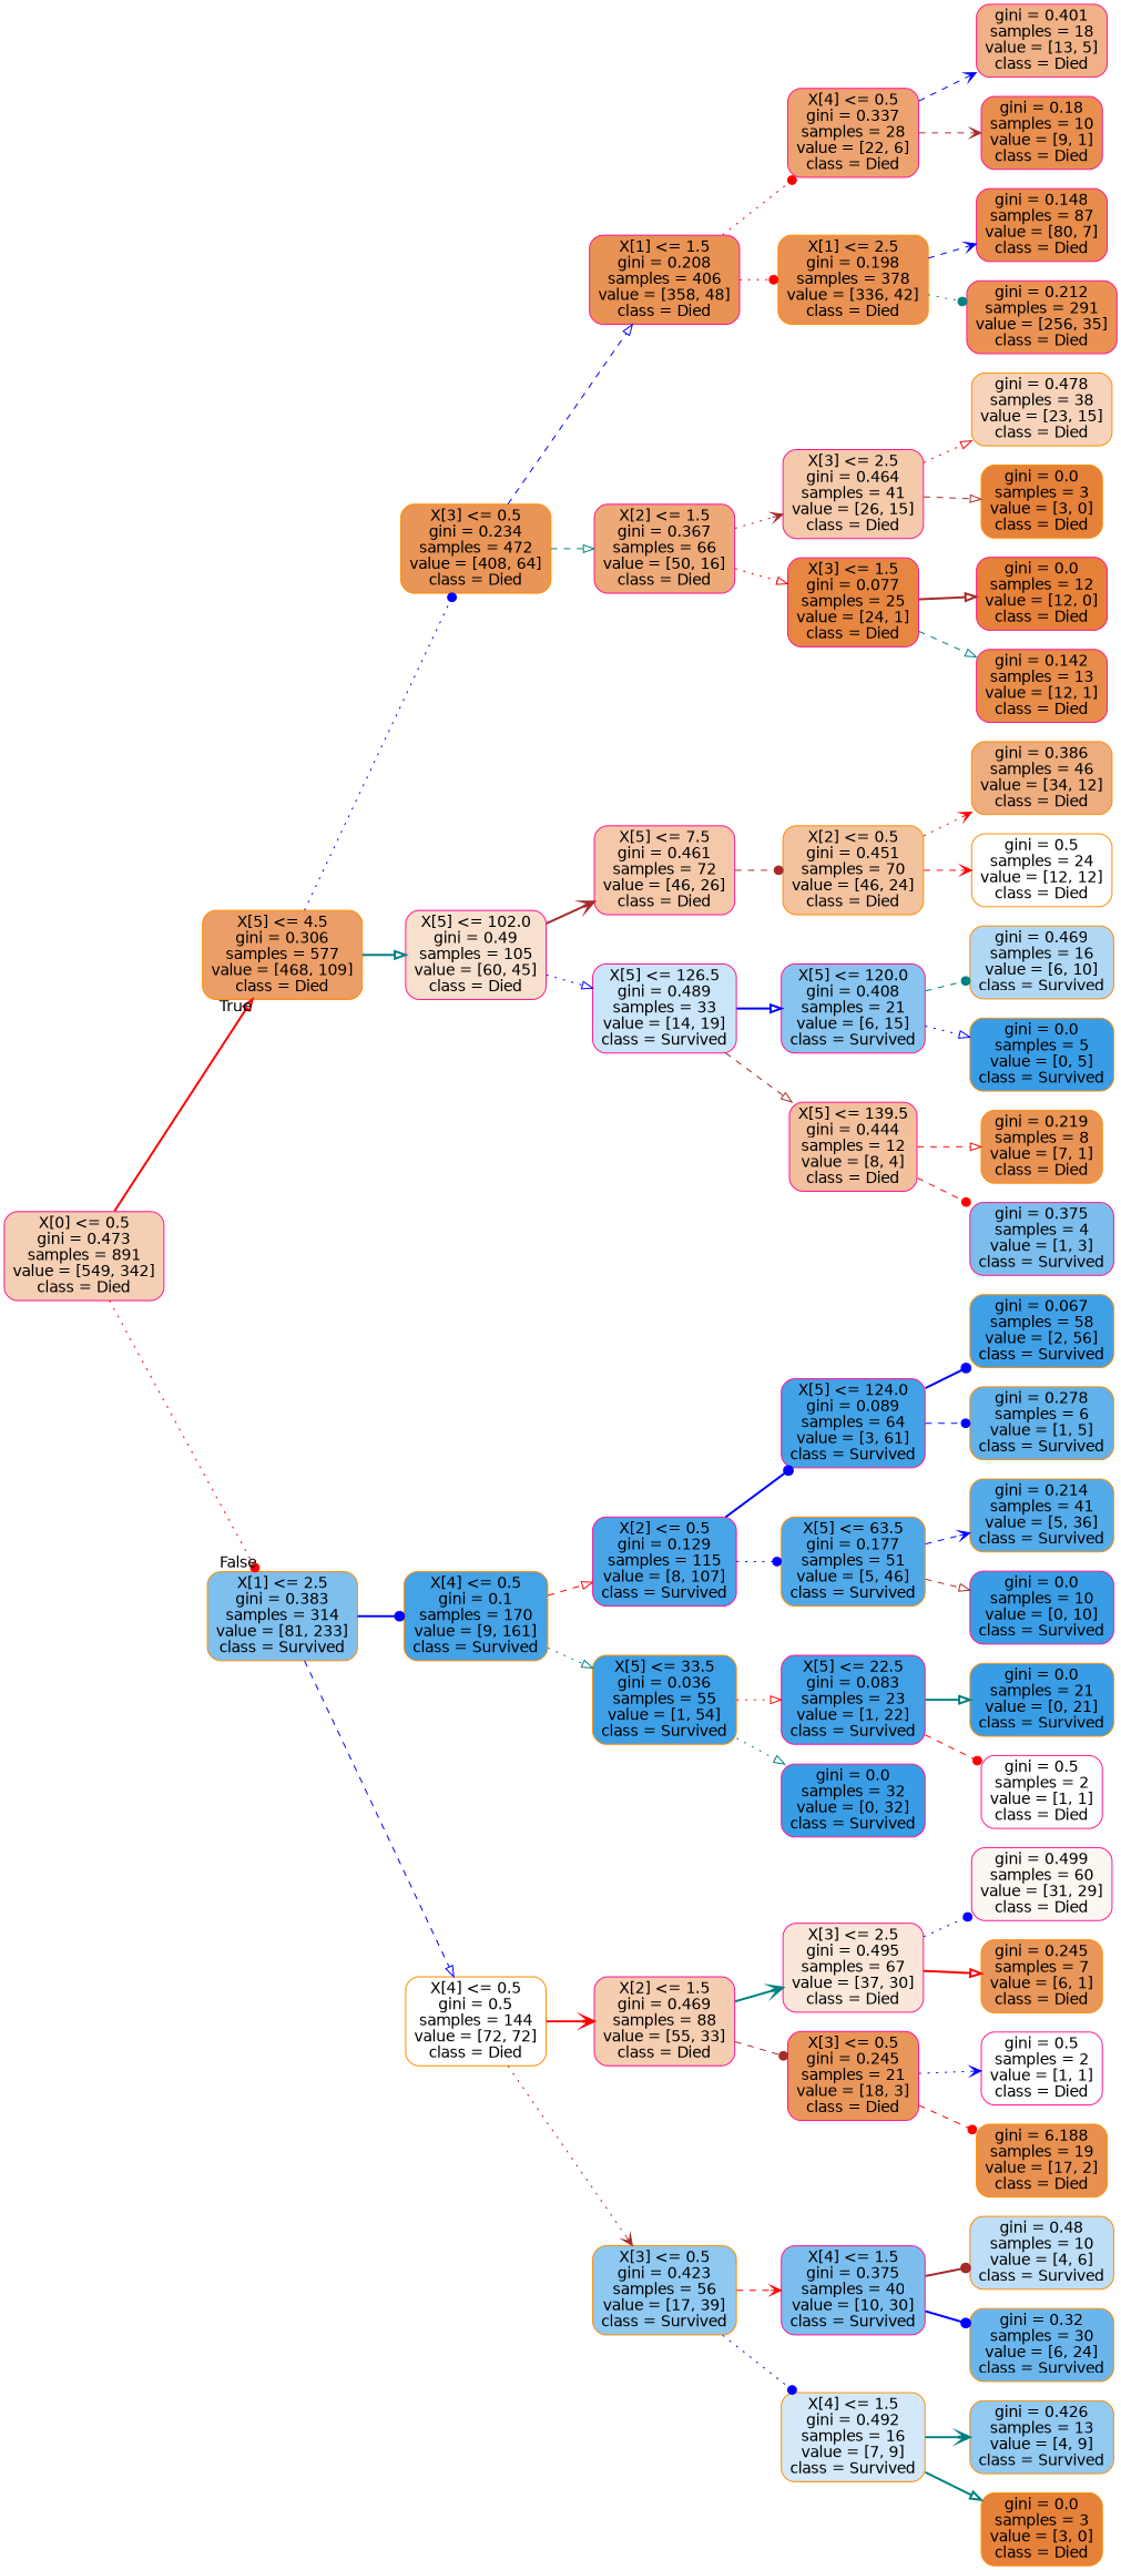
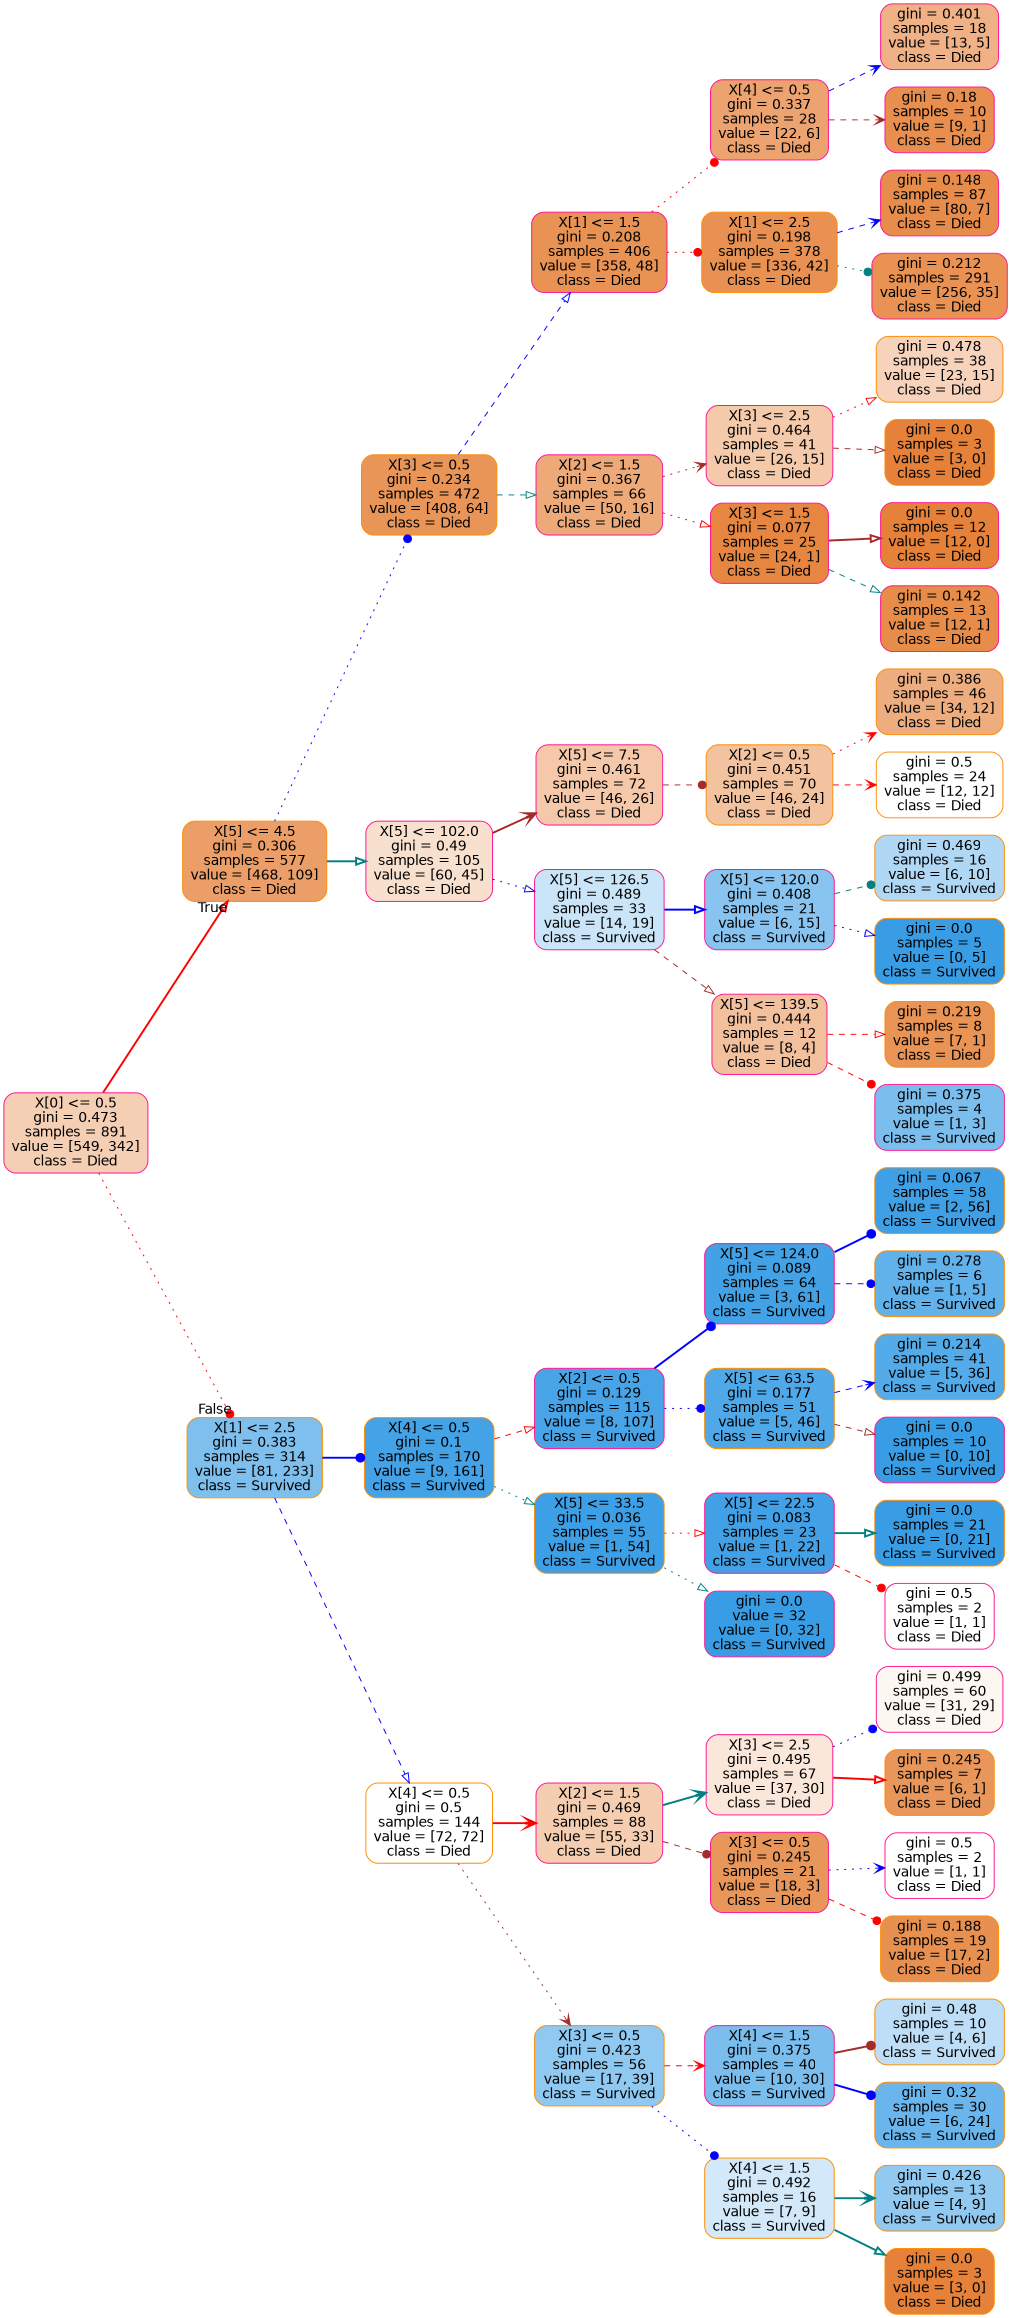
  digraph {
    rankdir=LR
    node [color=deeppink fillcolor="#ffffff" fontname=helvetica shape=box style="filled, rounded"]
    edge [arrowhead=onormal color=blue fontname=helvetica style=dashed]
    n1 [fillcolor="#f5cfb4" label="X[0] <= 0.5\ngini = 0.473\nsamples = 891\nvalue = [549, 342]\nclass = Died"]
    n2 [color=darkorange fillcolor="#eb9e67" label="X[5] <= 4.5\ngini = 0.306\nsamples = 577\nvalue = [468, 109]\nclass = Died"]
    n3 [color=darkorange fillcolor="#7ebfee" label="X[1] <= 2.5\ngini = 0.383\nsamples = 314\nvalue = [81, 233]\nclass = Survived"]
    n4 [color=darkorange fillcolor="#e99558" label="X[3] <= 0.5\ngini = 0.234\nsamples = 472\nvalue = [408, 64]\nclass = Died"]
    n5 [fillcolor="#f8e0ce" label="X[5] <= 102.0\ngini = 0.49\nsamples = 105\nvalue = [60, 45]\nclass = Died"]
    n6 [color=darkorange fillcolor="#44a2e6" label="X[4] <= 0.5\ngini = 0.1\nsamples = 170\nvalue = [9, 161]\nclass = Survived"]
    n7 [color=darkorange label="X[4] <= 0.5\ngini = 0.5\nsamples = 144\nvalue = [72, 72]\nclass = Died"]
    n8 [fillcolor="#e89254" label="X[1] <= 1.5\ngini = 0.208\nsamples = 406\nvalue = [358, 48]\nclass = Died"]
    n9 [fillcolor="#eda978" label="X[2] <= 1.5\ngini = 0.367\nsamples = 66\nvalue = [50, 16]\nclass = Died"]
    n10 [fillcolor="#f4c8a9" label="X[5] <= 7.5\ngini = 0.461\nsamples = 72\nvalue = [46, 26]\nclass = Died"]
    n11 [fillcolor="#cbe5f8" label="X[5] <= 126.5\ngini = 0.489\nsamples = 33\nvalue = [14, 19]\nclass = Survived"]
    n12 [fillcolor="#eca36f" label="X[4] <= 0.5\ngini = 0.337\nsamples = 28\nvalue = [22, 6]\nclass = Died"]
    n13 [color=darkorange fillcolor="#e89152" label="X[1] <= 2.5\ngini = 0.198\nsamples = 378\nvalue = [336, 42]\nclass = Died"]
    n14 [fillcolor="#f4caab" label="X[3] <= 2.5\ngini = 0.464\nsamples = 41\nvalue = [26, 15]\nclass = Died"]
    n15 [fillcolor="#e68641" label="X[3] <= 1.5\ngini = 0.077\nsamples = 25\nvalue = [24, 1]\nclass = Died"]
    n16 [fillcolor="#efb185" label="gini = 0.401\nsamples = 18\nvalue = [13, 5]\nclass = Died"]
    n17 [fillcolor="#e88f4f" label="gini = 0.18\nsamples = 10\nvalue = [9, 1]\nclass = Died"]
    n18 [fillcolor="#e78c4a" label="gini = 0.148\nsamples = 87\nvalue = [80, 7]\nclass = Died"]
    n19 [fillcolor="#e99254" label="gini = 0.212\nsamples = 291\nvalue = [256, 35]\nclass = Died"]
    n20 [color=darkorange fillcolor="#f6d3ba" label="gini = 0.478\nsamples = 38\nvalue = [23, 15]\nclass = Died"]
    n21 [color=darkorange fillcolor="#e58139" label="gini = 0.0\nsamples = 3\nvalue = [3, 0]\nclass = Died"]
    n22 [fillcolor="#e58139" label="gini = 0.0\nsamples = 12\nvalue = [12, 0]\nclass = Died"]
    n23 [fillcolor="#e78c49" label="gini = 0.142\nsamples = 13\nvalue = [12, 1]\nclass = Died"]
    n24 [color=darkorange fillcolor="#f3c3a0" label="X[2] <= 0.5\ngini = 0.451\nsamples = 70\nvalue = [46, 24]\nclass = Died"]
    n25 [fillcolor="#88c4ef" label="X[5] <= 120.0\ngini = 0.408\nsamples = 21\nvalue = [6, 15]\nclass = Survived"]
    n26 [fillcolor="#f2c09c" label="X[5] <= 139.5\ngini = 0.444\nsamples = 12\nvalue = [8, 4]\nclass = Died"]
    n27 [color=darkorange fillcolor="#eead7f" label="gini = 0.386\nsamples = 46\nvalue = [34, 12]\nclass = Died"]
    n28 [color=darkorange label="gini = 0.5\nsamples = 24\nvalue = [12, 12]\nclass = Died"]
    n29 [color=darkorange fillcolor="#b0d8f5" label="gini = 0.469\nsamples = 16\nvalue = [6, 10]\nclass = Survived"]
    n30 [color=darkorange fillcolor="#399de5" label="gini = 0.0\nsamples = 5\nvalue = [0, 5]\nclass = Survived"]
    n31 [color=darkorange fillcolor="#e99355" label="gini = 0.219\nsamples = 8\nvalue = [7, 1]\nclass = Died"]
    n32 [fillcolor="#7bbeee" label="gini = 0.375\nsamples = 4\nvalue = [1, 3]\nclass = Survived"]
    n33 [fillcolor="#48a4e7" label="X[2] <= 0.5\ngini = 0.129\nsamples = 115\nvalue = [8, 107]\nclass = Survived"]
    n34 [color=darkorange fillcolor="#3d9fe5" label="X[5] <= 33.5\ngini = 0.036\nsamples = 55\nvalue = [1, 54]\nclass = Survived"]
    n35 [fillcolor="#f5cdb0" label="X[2] <= 1.5\ngini = 0.469\nsamples = 88\nvalue = [55, 33]\nclass = Died"]
    n36 [color=darkorange fillcolor="#8fc8f0" label="X[3] <= 0.5\ngini = 0.423\nsamples = 56\nvalue = [17, 39]\nclass = Survived"]
    n37 [fillcolor="#43a2e6" label="X[5] <= 124.0\ngini = 0.089\nsamples = 64\nvalue = [3, 61]\nclass = Survived"]
    n38 [color=darkorange fillcolor="#4fa8e8" label="X[5] <= 63.5\ngini = 0.177\nsamples = 51\nvalue = [5, 46]\nclass = Survived"]
    n39 [fillcolor="#42a1e6" label="X[5] <= 22.5\ngini = 0.083\nsamples = 23\nvalue = [1, 22]\nclass = Survived"]
-   n40 [fillcolor="#399de5" label="gini = 0.0\nsamples = 32\nvalue = [0, 32]\nclass = Survived"]
+   n40 [fillcolor="#399de5" label="gini = 0.0\nvalue = 32\nvalue = [0, 32]\nclass = Survived"]
    n41 [color=darkorange fillcolor="#40a0e6" label="gini = 0.067\nsamples = 58\nvalue = [2, 56]\nclass = Survived"]
    n42 [color=darkorange fillcolor="#61b1ea" label="gini = 0.278\nsamples = 6\nvalue = [1, 5]\nclass = Survived"]
    n43 [color=darkorange fillcolor="#54abe9" label="gini = 0.214\nsamples = 41\nvalue = [5, 36]\nclass = Survived"]
    n44 [fillcolor="#399de5" label="gini = 0.0\nsamples = 10\nvalue = [0, 10]\nclass = Survived"]
    n45 [color=darkorange fillcolor="#399de5" label="gini = 0.0\nsamples = 21\nvalue = [0, 21]\nclass = Survived"]
    n46 [label="gini = 0.5\nsamples = 2\nvalue = [1, 1]\nclass = Died"]
    n47 [fillcolor="#fae7da" label="X[3] <= 2.5\ngini = 0.495\nsamples = 67\nvalue = [37, 30]\nclass = Died"]
    n48 [fillcolor="#e9965a" label="X[3] <= 0.5\ngini = 0.245\nsamples = 21\nvalue = [18, 3]\nclass = Died"]
    n49 [fillcolor="#7bbeee" label="X[4] <= 1.5\ngini = 0.375\nsamples = 40\nvalue = [10, 30]\nclass = Survived"]
    n50 [color=darkorange fillcolor="#d3e9f9" label="X[4] <= 1.5\ngini = 0.492\nsamples = 16\nvalue = [7, 9]\nclass = Survived"]
    n51 [fillcolor="#fdf7f2" label="gini = 0.499\nsamples = 60\nvalue = [31, 29]\nclass = Died"]
    n52 [color=darkorange fillcolor="#e9965a" label="gini = 0.245\nsamples = 7\nvalue = [6, 1]\nclass = Died"]
    n53 [label="gini = 0.5\nsamples = 2\nvalue = [1, 1]\nclass = Died"]
-   n54 [color=darkorange fillcolor="#e89050" label="gini = 6.188\nsamples = 19\nvalue = [17, 2]\nclass = Died"]
+   n54 [color=darkorange fillcolor="#e89050" label="gini = 0.188\nsamples = 19\nvalue = [17, 2]\nclass = Died"]
    n55 [color=darkorange fillcolor="#bddef6" label="gini = 0.48\nsamples = 10\nvalue = [4, 6]\nclass = Survived"]
    n56 [color=darkorange fillcolor="#6ab6ec" label="gini = 0.32\nsamples = 30\nvalue = [6, 24]\nclass = Survived"]
    n57 [color=darkorange fillcolor="#91c9f1" label="gini = 0.426\nsamples = 13\nvalue = [4, 9]\nclass = Survived"]
    n58 [color=darkorange fillcolor="#e58139" label="gini = 0.0\nsamples = 3\nvalue = [3, 0]\nclass = Died"]
    n1 -> n2 [color=red headlabel=True labelangle=45 labeldistance=2.5 style=bold]
    n1 -> n3 [arrowhead=dot color=red headlabel=False labelangle=-45 labeldistance=2.5 style=dotted]
    n2 -> n4 [arrowhead=dot style=dotted]
    n2 -> n5 [color=teal style=bold]
    n3 -> n6 [arrowhead=dot style=bold]
    n3 -> n7
    n4 -> n8
    n4 -> n9 [color=teal]
    n5 -> n10 [arrowhead=vee color=brown style=bold]
    n5 -> n11 [style=dotted]
    n6 -> n33 [color=red]
    n6 -> n34 [color=teal style=dotted]
    n7 -> n35 [arrowhead=vee color=red style=bold]
    n7 -> n36 [arrowhead=vee color=brown style=dotted]
    n8 -> n12 [arrowhead=dot color=red style=dotted]
    n8 -> n13 [arrowhead=dot color=red style=dotted]
    n9 -> n14 [arrowhead=vee color=brown style=dotted]
    n9 -> n15 [color=red style=dotted]
    n10 -> n24 [arrowhead=dot color=brown]
    n11 -> n25 [style=bold]
    n11 -> n26 [color=brown]
    n12 -> n16 [arrowhead=vee]
    n12 -> n17 [arrowhead=vee color=brown]
    n13 -> n18 [arrowhead=vee]
    n13 -> n19 [arrowhead=dot color=teal style=dotted]
    n14 -> n20 [color=red style=dotted]
    n14 -> n21 [color=brown]
    n15 -> n22 [color=brown style=bold]
    n15 -> n23 [color=teal]
    n24 -> n27 [arrowhead=vee color=red style=dotted]
    n24 -> n28 [arrowhead=vee color=red]
    n25 -> n29 [arrowhead=dot color=teal]
    n25 -> n30 [style=dotted]
    n26 -> n31 [color=red]
    n26 -> n32 [arrowhead=dot color=red]
    n33 -> n37 [arrowhead=dot style=bold]
    n33 -> n38 [arrowhead=dot style=dotted]
    n34 -> n39 [color=red style=dotted]
    n34 -> n40 [color=teal style=dotted]
    n35 -> n47 [arrowhead=vee color=teal style=bold]
    n35 -> n48 [arrowhead=dot color=brown]
    n36 -> n49 [arrowhead=vee color=red]
    n36 -> n50 [arrowhead=dot style=dotted]
    n37 -> n41 [arrowhead=dot style=bold]
    n37 -> n42 [arrowhead=dot]
    n38 -> n43 [arrowhead=vee]
    n38 -> n44 [color=brown]
    n39 -> n45 [color=teal style=bold]
    n39 -> n46 [arrowhead=dot color=red]
    n47 -> n51 [arrowhead=dot style=dotted]
    n47 -> n52 [color=red style=bold]
    n48 -> n53 [arrowhead=vee style=dotted]
    n48 -> n54 [arrowhead=dot color=red]
    n49 -> n55 [arrowhead=dot color=brown style=bold]
    n49 -> n56 [arrowhead=dot style=bold]
    n50 -> n57 [arrowhead=vee color=teal style=bold]
    n50 -> n58 [color=teal style=bold]
  }
